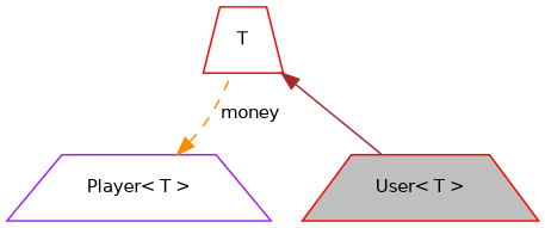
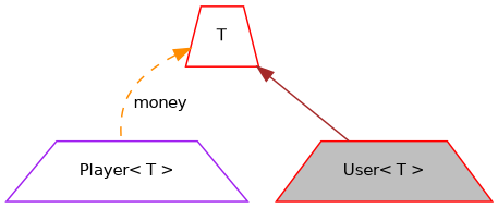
  digraph {
    node [color=red fillcolor=white fontname=Helvetica fontsize=10 shape=trapezium style=filled]
    edge [dir=back fontname=Helvetica fontsize=10 labelfontname=Helvetica labelfontsize=10]
    n1 [fillcolor=grey75 fontcolor=black height=0.2 label="User\< T \>" width=0.4]
    n2 [color=purple height=0.2 label="Player\< T \>" width=0.4]
    n3 [height=0.2 label=T width=0.4]
    n3 -> n1 [color=brown style=solid]
-   n2 -> n3 [color=darkorange label=" money" style=dashed]
+   n3 -> n2 [color=darkorange label=" money" style=dashed]
  }
